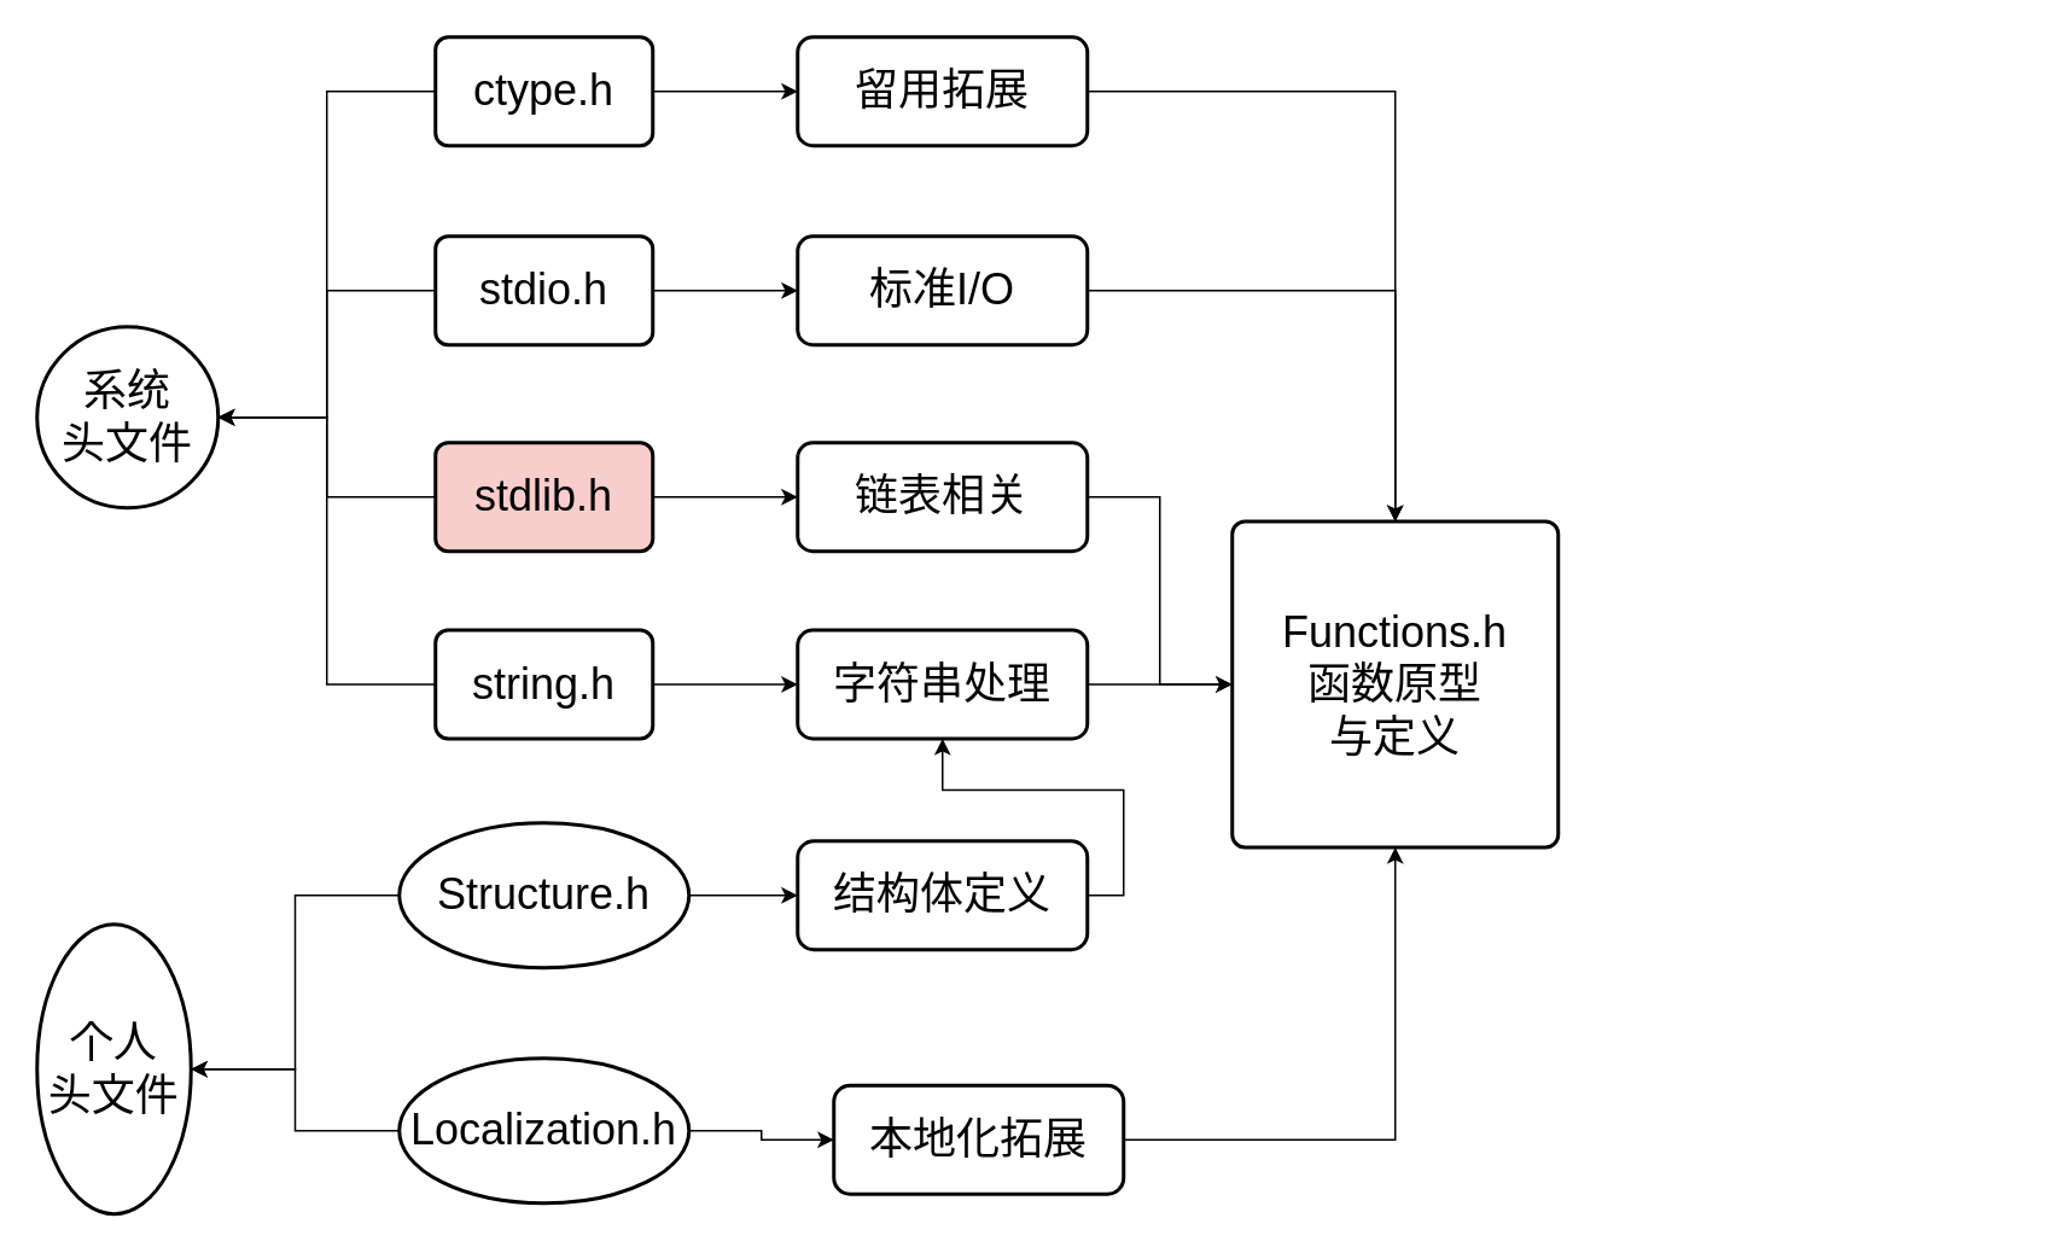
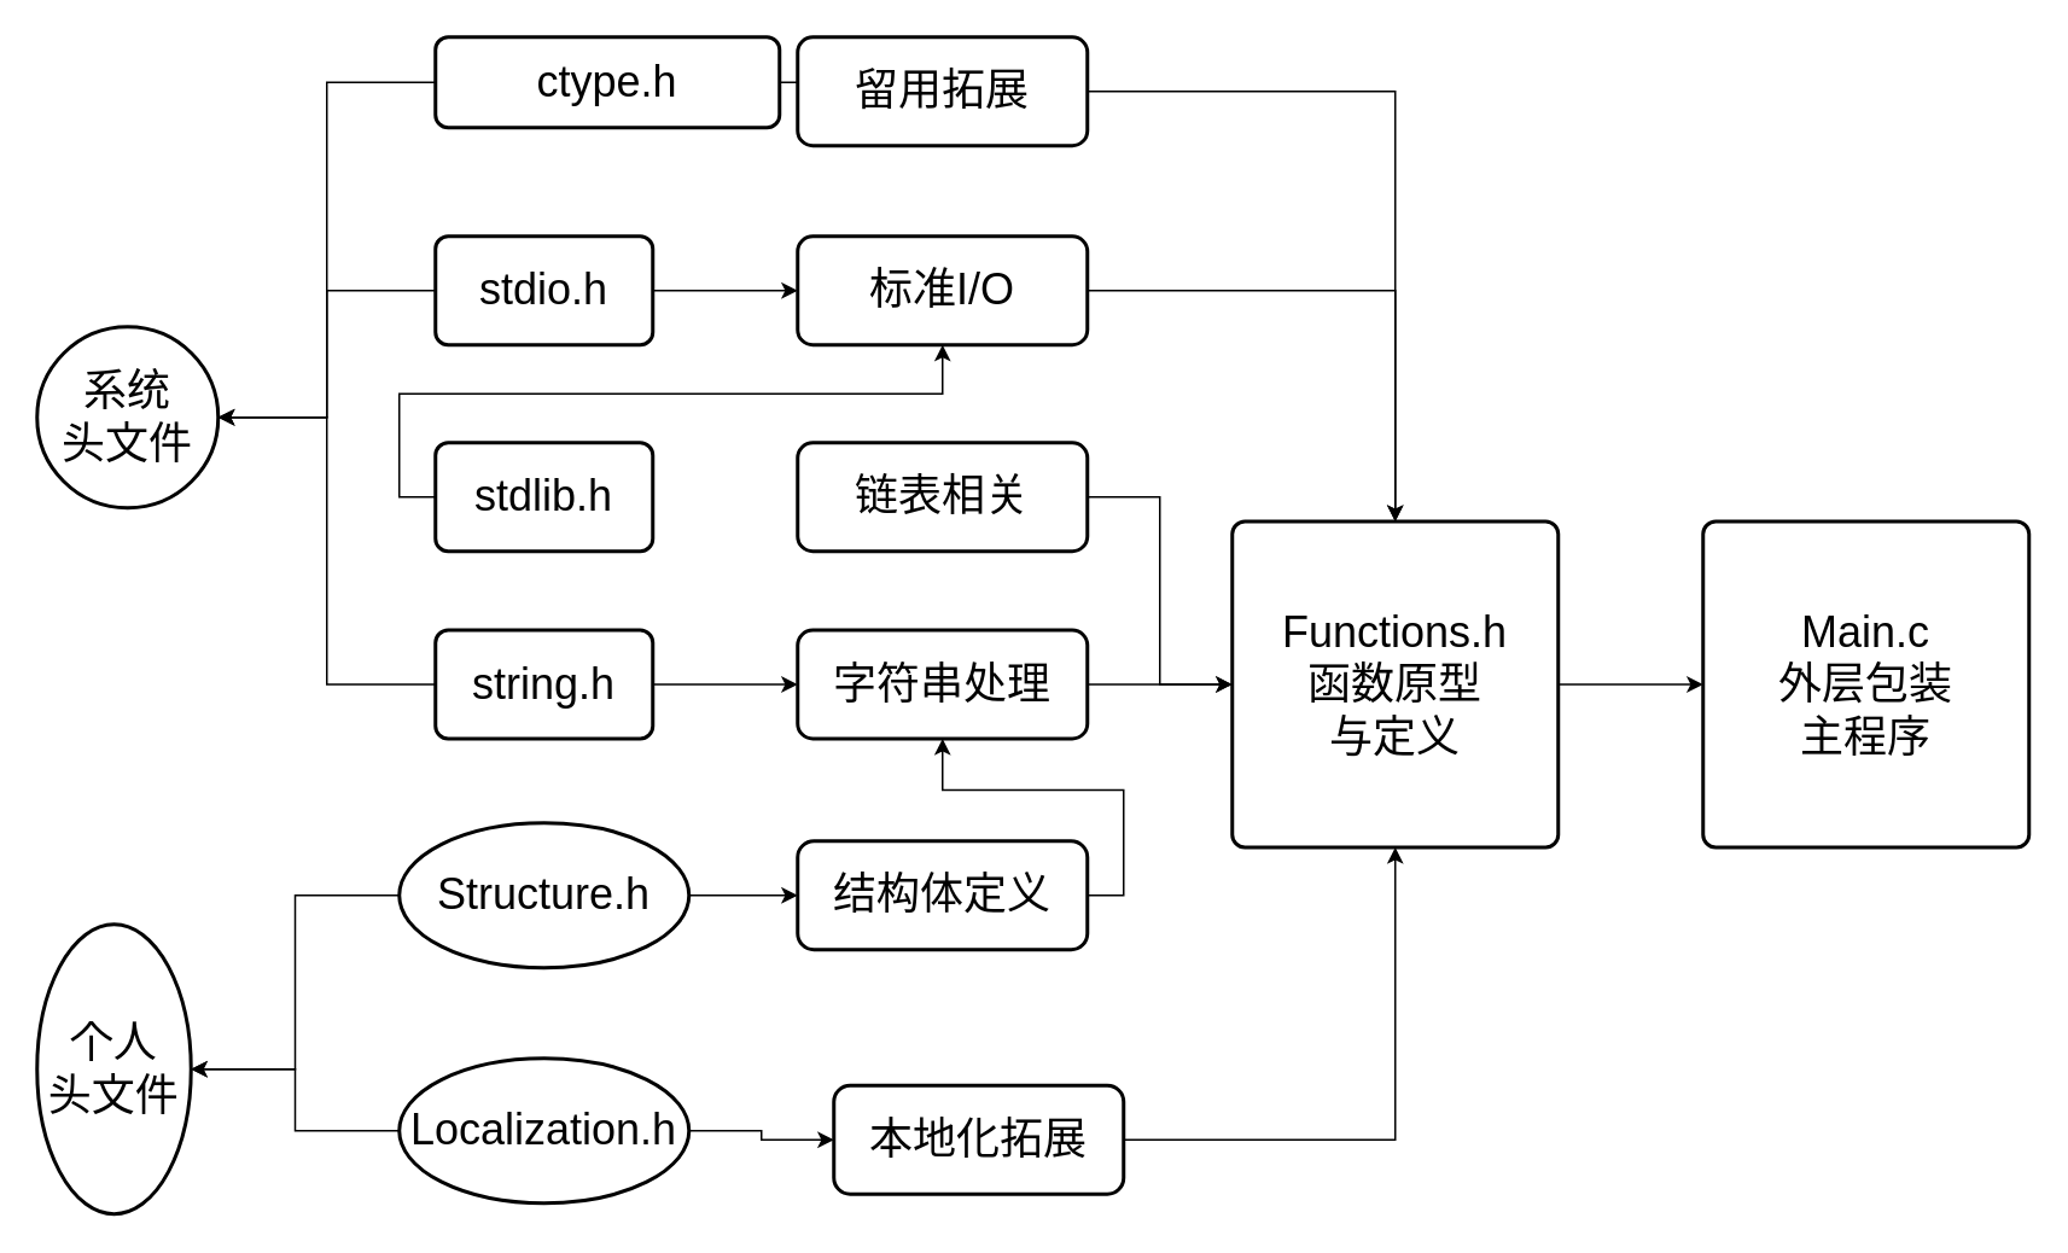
  <mxCell id="0" />
  <mxCell id="1" parent="0" />
  <mxCell id="2" style="edgeStyle=orthogonalEdgeStyle;rounded=0;orthogonalLoop=1;jettySize=auto;html=1;exitX=0;exitY=0.5;exitDx=0;exitDy=0;entryX=1;entryY=0.5;entryDx=0;entryDy=0;entryPerimeter=0;" edge="1" parent="1" source="4" target="20"><mxGeometry relative="1" as="geometry" /></mxCell>
  <mxCell id="3" value="" style="edgeStyle=orthogonalEdgeStyle;rounded=0;orthogonalLoop=1;jettySize=auto;html=1;" edge="1" parent="1" source="4" target="25"><mxGeometry relative="1" as="geometry" /></mxCell>
  <mxCell id="4" value="&lt;font style=&quot;font-size: 24px;&quot;&gt;stdio.h&lt;/font&gt;" style="rounded=1;whiteSpace=wrap;html=1;absoluteArcSize=1;arcSize=14;strokeWidth=2;" vertex="1" parent="1"><mxGeometry x="240" y="130" width="120" height="60" as="geometry" /></mxCell>
  <mxCell id="5" style="edgeStyle=orthogonalEdgeStyle;rounded=0;orthogonalLoop=1;jettySize=auto;html=1;exitX=0;exitY=0.5;exitDx=0;exitDy=0;entryX=1;entryY=0.5;entryDx=0;entryDy=0;entryPerimeter=0;" edge="1" parent="1" source="7" target="20"><mxGeometry relative="1" as="geometry" /></mxCell>
  <mxCell id="6" value="" style="edgeStyle=orthogonalEdgeStyle;rounded=0;orthogonalLoop=1;jettySize=auto;html=1;" edge="1" parent="1" source="7" target="23"><mxGeometry relative="1" as="geometry" /></mxCell>
- <mxCell id="7" value="&lt;font style=&quot;font-size: 24px;&quot;&gt;ctype.h&lt;/font&gt;" style="rounded=1;whiteSpace=wrap;html=1;absoluteArcSize=1;arcSize=14;strokeWidth=2;" vertex="1" parent="1"><mxGeometry x="240" y="20" width="120" height="60" as="geometry" /></mxCell>
- <mxCell id="8" style="edgeStyle=orthogonalEdgeStyle;rounded=0;orthogonalLoop=1;jettySize=auto;html=1;exitX=0;exitY=0.5;exitDx=0;exitDy=0;" edge="1" parent="1" source="10" target="20"><mxGeometry relative="1" as="geometry" /></mxCell>
- <mxCell id="9" value="" style="edgeStyle=orthogonalEdgeStyle;rounded=0;orthogonalLoop=1;jettySize=auto;html=1;" edge="1" parent="1" source="10" target="27"><mxGeometry relative="1" as="geometry" /></mxCell>
- <mxCell id="10" value="&lt;font style=&quot;font-size: 24px;&quot;&gt;stdlib.h&lt;/font&gt;" style="rounded=1;whiteSpace=wrap;html=1;absoluteArcSize=1;arcSize=14;strokeWidth=2;fillColor=#f8cecc;" vertex="1" parent="1"><mxGeometry x="240" y="244" width="120" height="60" as="geometry" /></mxCell>
+ <mxCell id="7" value="&lt;font style=&quot;font-size: 24px;&quot;&gt;ctype.h&lt;/font&gt;" style="rounded=1;whiteSpace=wrap;html=1;absoluteArcSize=1;arcSize=14;strokeWidth=2;" vertex="1" parent="1"><mxGeometry x="240" y="20" width="190" height="50" as="geometry" /></mxCell>
+ <mxCell id="8" style="edgeStyle=orthogonalEdgeStyle;rounded=0;orthogonalLoop=1;jettySize=auto;html=1;exitX=0;exitY=0.5;exitDx=0;exitDy=0;" edge="1" parent="1" source="10" target="25"><mxGeometry relative="1" as="geometry" /></mxCell>
+ <mxCell id="10" value="&lt;font style=&quot;font-size: 24px;&quot;&gt;stdlib.h&lt;/font&gt;" style="rounded=1;whiteSpace=wrap;html=1;absoluteArcSize=1;arcSize=14;strokeWidth=2;" vertex="1" parent="1"><mxGeometry x="240" y="244" width="120" height="60" as="geometry" /></mxCell>
  <mxCell id="11" style="edgeStyle=orthogonalEdgeStyle;rounded=0;orthogonalLoop=1;jettySize=auto;html=1;exitX=0;exitY=0.5;exitDx=0;exitDy=0;entryX=1;entryY=0.5;entryDx=0;entryDy=0;entryPerimeter=0;" edge="1" parent="1" source="13" target="20"><mxGeometry relative="1" as="geometry" /></mxCell>
  <mxCell id="12" value="" style="edgeStyle=orthogonalEdgeStyle;rounded=0;orthogonalLoop=1;jettySize=auto;html=1;" edge="1" parent="1" source="13" target="29"><mxGeometry relative="1" as="geometry" /></mxCell>
  <mxCell id="13" value="&lt;font style=&quot;font-size: 24px;&quot;&gt;string.h&lt;/font&gt;" style="rounded=1;whiteSpace=wrap;html=1;absoluteArcSize=1;arcSize=14;strokeWidth=2;" vertex="1" parent="1"><mxGeometry x="240" y="347.5" width="120" height="60" as="geometry" /></mxCell>
  <mxCell id="14" style="edgeStyle=orthogonalEdgeStyle;rounded=0;orthogonalLoop=1;jettySize=auto;html=1;exitX=0;exitY=0.5;exitDx=0;exitDy=0;exitPerimeter=0;" edge="1" parent="1" source="16" target="21"><mxGeometry relative="1" as="geometry" /></mxCell>
  <mxCell id="15" value="" style="edgeStyle=orthogonalEdgeStyle;rounded=0;orthogonalLoop=1;jettySize=auto;html=1;" edge="1" parent="1" source="16" target="31"><mxGeometry relative="1" as="geometry" /></mxCell>
  <mxCell id="16" value="&lt;font style=&quot;font-size: 24px;&quot;&gt;Structure.h&lt;/font&gt;" style="strokeWidth=2;html=1;shape=mxgraph.flowchart.start_1;whiteSpace=wrap;" vertex="1" parent="1"><mxGeometry x="220" y="454" width="160" height="80" as="geometry" /></mxCell>
  <mxCell id="17" style="edgeStyle=orthogonalEdgeStyle;rounded=0;orthogonalLoop=1;jettySize=auto;html=1;exitX=0;exitY=0.5;exitDx=0;exitDy=0;exitPerimeter=0;" edge="1" parent="1" source="19" target="21"><mxGeometry relative="1" as="geometry" /></mxCell>
  <mxCell id="18" value="" style="edgeStyle=orthogonalEdgeStyle;rounded=0;orthogonalLoop=1;jettySize=auto;html=1;" edge="1" parent="1" source="19" target="33"><mxGeometry relative="1" as="geometry" /></mxCell>
  <mxCell id="19" value="&lt;font style=&quot;font-size: 24px;&quot;&gt;Localization.h&lt;/font&gt;" style="strokeWidth=2;html=1;shape=mxgraph.flowchart.start_1;whiteSpace=wrap;" vertex="1" parent="1"><mxGeometry x="220" y="584" width="160" height="80" as="geometry" /></mxCell>
  <mxCell id="20" value="&lt;font style=&quot;font-size: 24px;&quot;&gt;系统&lt;/font&gt;&lt;div&gt;&lt;font style=&quot;font-size: 24px;&quot;&gt;头文件&lt;/font&gt;&lt;/div&gt;" style="strokeWidth=2;html=1;shape=mxgraph.flowchart.start_2;whiteSpace=wrap;" vertex="1" parent="1"><mxGeometry x="20" y="180" width="100" height="100" as="geometry" /></mxCell>
  <mxCell id="21" value="&lt;font style=&quot;font-size: 24px;&quot;&gt;个人&lt;/font&gt;&lt;div&gt;&lt;font style=&quot;font-size: 24px;&quot;&gt;头文件&lt;/font&gt;&lt;/div&gt;" style="strokeWidth=2;html=1;shape=mxgraph.flowchart.start_2;whiteSpace=wrap;" vertex="1" parent="1"><mxGeometry x="20" y="510" width="85" height="160" as="geometry" /></mxCell>
  <mxCell id="22" style="edgeStyle=orthogonalEdgeStyle;rounded=0;orthogonalLoop=1;jettySize=auto;html=1;exitX=1;exitY=0.5;exitDx=0;exitDy=0;" edge="1" parent="1" source="23" target="35"><mxGeometry relative="1" as="geometry" /></mxCell>
  <mxCell id="23" value="&lt;font style=&quot;font-size: 24px;&quot;&gt;留用拓展&lt;/font&gt;" style="whiteSpace=wrap;html=1;rounded=1;arcSize=14;strokeWidth=2;" vertex="1" parent="1"><mxGeometry x="440" y="20" width="160" height="60" as="geometry" /></mxCell>
  <mxCell id="24" style="edgeStyle=orthogonalEdgeStyle;rounded=0;orthogonalLoop=1;jettySize=auto;html=1;exitX=1;exitY=0.5;exitDx=0;exitDy=0;" edge="1" parent="1" source="25" target="35"><mxGeometry relative="1" as="geometry" /></mxCell>
  <mxCell id="25" value="&lt;font style=&quot;font-size: 24px;&quot;&gt;标准I/O&lt;/font&gt;" style="whiteSpace=wrap;html=1;rounded=1;arcSize=14;strokeWidth=2;" vertex="1" parent="1"><mxGeometry x="440" y="130" width="160" height="60" as="geometry" /></mxCell>
  <mxCell id="26" style="edgeStyle=orthogonalEdgeStyle;rounded=0;orthogonalLoop=1;jettySize=auto;html=1;exitX=1;exitY=0.5;exitDx=0;exitDy=0;" edge="1" parent="1" source="27" target="35"><mxGeometry relative="1" as="geometry" /></mxCell>
  <mxCell id="27" value="&lt;font style=&quot;font-size: 24px;&quot;&gt;链表相关&lt;/font&gt;" style="whiteSpace=wrap;html=1;rounded=1;arcSize=14;strokeWidth=2;" vertex="1" parent="1"><mxGeometry x="440" y="244" width="160" height="60" as="geometry" /></mxCell>
  <mxCell id="28" style="edgeStyle=orthogonalEdgeStyle;rounded=0;orthogonalLoop=1;jettySize=auto;html=1;exitX=1;exitY=0.5;exitDx=0;exitDy=0;" edge="1" parent="1" source="29" target="35"><mxGeometry relative="1" as="geometry" /></mxCell>
  <mxCell id="29" value="&lt;font style=&quot;font-size: 24px;&quot;&gt;字符串处理&lt;/font&gt;" style="whiteSpace=wrap;html=1;rounded=1;arcSize=14;strokeWidth=2;" vertex="1" parent="1"><mxGeometry x="440" y="347.5" width="160" height="60" as="geometry" /></mxCell>
  <mxCell id="30" style="edgeStyle=orthogonalEdgeStyle;rounded=0;orthogonalLoop=1;jettySize=auto;html=1;exitX=1;exitY=0.5;exitDx=0;exitDy=0;" edge="1" parent="1" source="31" target="29"><mxGeometry relative="1" as="geometry" /></mxCell>
  <mxCell id="31" value="&lt;font style=&quot;font-size: 24px;&quot;&gt;结构体定义&lt;/font&gt;" style="rounded=1;whiteSpace=wrap;html=1;strokeWidth=2;" vertex="1" parent="1"><mxGeometry x="440" y="464" width="160" height="60" as="geometry" /></mxCell>
  <mxCell id="32" style="edgeStyle=orthogonalEdgeStyle;rounded=0;orthogonalLoop=1;jettySize=auto;html=1;exitX=1;exitY=0.5;exitDx=0;exitDy=0;" edge="1" parent="1" source="33" target="35"><mxGeometry relative="1" as="geometry" /></mxCell>
  <mxCell id="33" value="&lt;font style=&quot;font-size: 24px;&quot;&gt;本地化拓展&lt;/font&gt;" style="rounded=1;whiteSpace=wrap;html=1;strokeWidth=2;" vertex="1" parent="1"><mxGeometry x="460" y="599" width="160" height="60" as="geometry" /></mxCell>
+ <mxCell id="34" value="" style="edgeStyle=orthogonalEdgeStyle;rounded=0;orthogonalLoop=1;jettySize=auto;html=1;" edge="1" parent="1" source="35" target="36"><mxGeometry relative="1" as="geometry" /></mxCell>
  <mxCell id="35" value="&lt;font style=&quot;font-size: 24px;&quot;&gt;Functions.h&lt;/font&gt;&lt;div&gt;&lt;font style=&quot;font-size: 24px;&quot;&gt;函数原型&lt;/font&gt;&lt;/div&gt;&lt;div&gt;&lt;font style=&quot;font-size: 24px;&quot;&gt;与定义&lt;/font&gt;&lt;/div&gt;" style="rounded=1;whiteSpace=wrap;html=1;absoluteArcSize=1;arcSize=14;strokeWidth=2;" vertex="1" parent="1"><mxGeometry x="680" y="287.5" width="180" height="180" as="geometry" /></mxCell>
+ <mxCell id="36" value="&lt;span style=&quot;font-size: 24px;&quot;&gt;Main.c&lt;/span&gt;&lt;br&gt;&lt;div&gt;&lt;span style=&quot;font-size: 24px;&quot;&gt;外层包装&lt;/span&gt;&lt;/div&gt;&lt;div&gt;&lt;span style=&quot;font-size: 24px;&quot;&gt;主程序&lt;/span&gt;&lt;/div&gt;" style="rounded=1;whiteSpace=wrap;html=1;absoluteArcSize=1;arcSize=14;strokeWidth=2;" vertex="1" parent="1"><mxGeometry x="940" y="287.5" width="180" height="180" as="geometry" /></mxCell>
